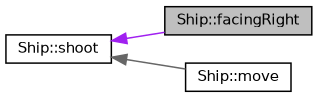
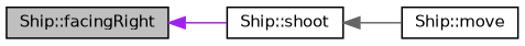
  digraph {
    rankdir=LR
    node [color=black fillcolor=white fontname=Helvetica fontsize=10 shape=record style=filled]
    edge [dir=back fontname=Helvetica fontsize=10 labelfontname=Helvetica labelfontsize=10 style=solid]
    n1 [fillcolor=grey75 fontcolor=black height=0.2 label="Ship::facingRight" width=0.4]
    n2 [height=0.2 label="Ship::shoot" width=0.4]
    n3 [height=0.2 label="Ship::move" width=0.4]
-   n2 -> n1 [color=purple]
+   n1 -> n2 [color=purple]
    n2 -> n3 [color=gray40]
  }
